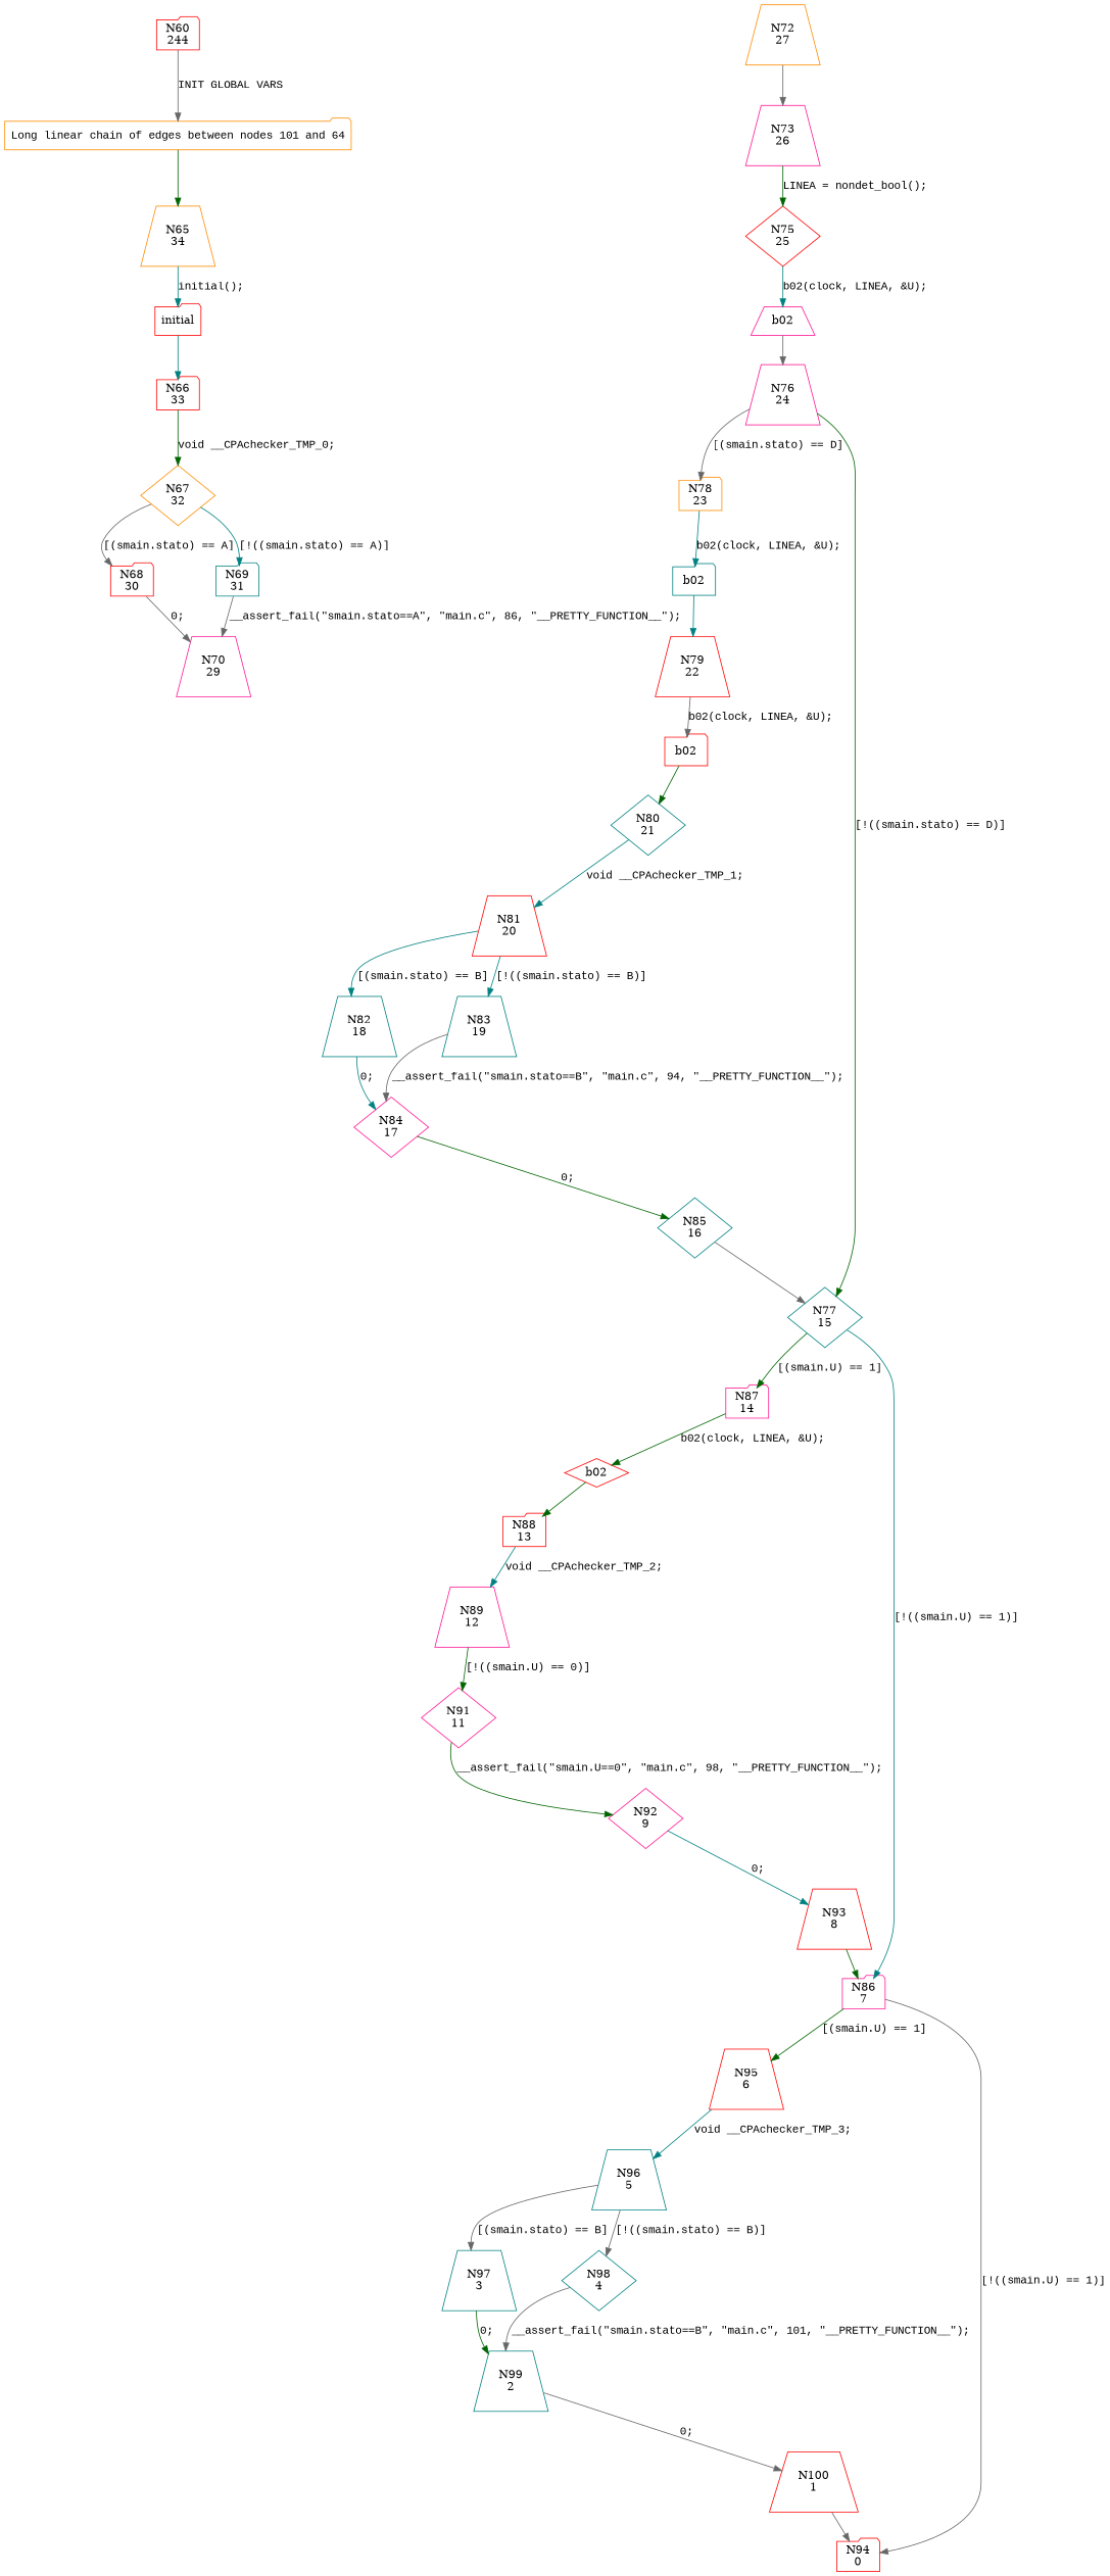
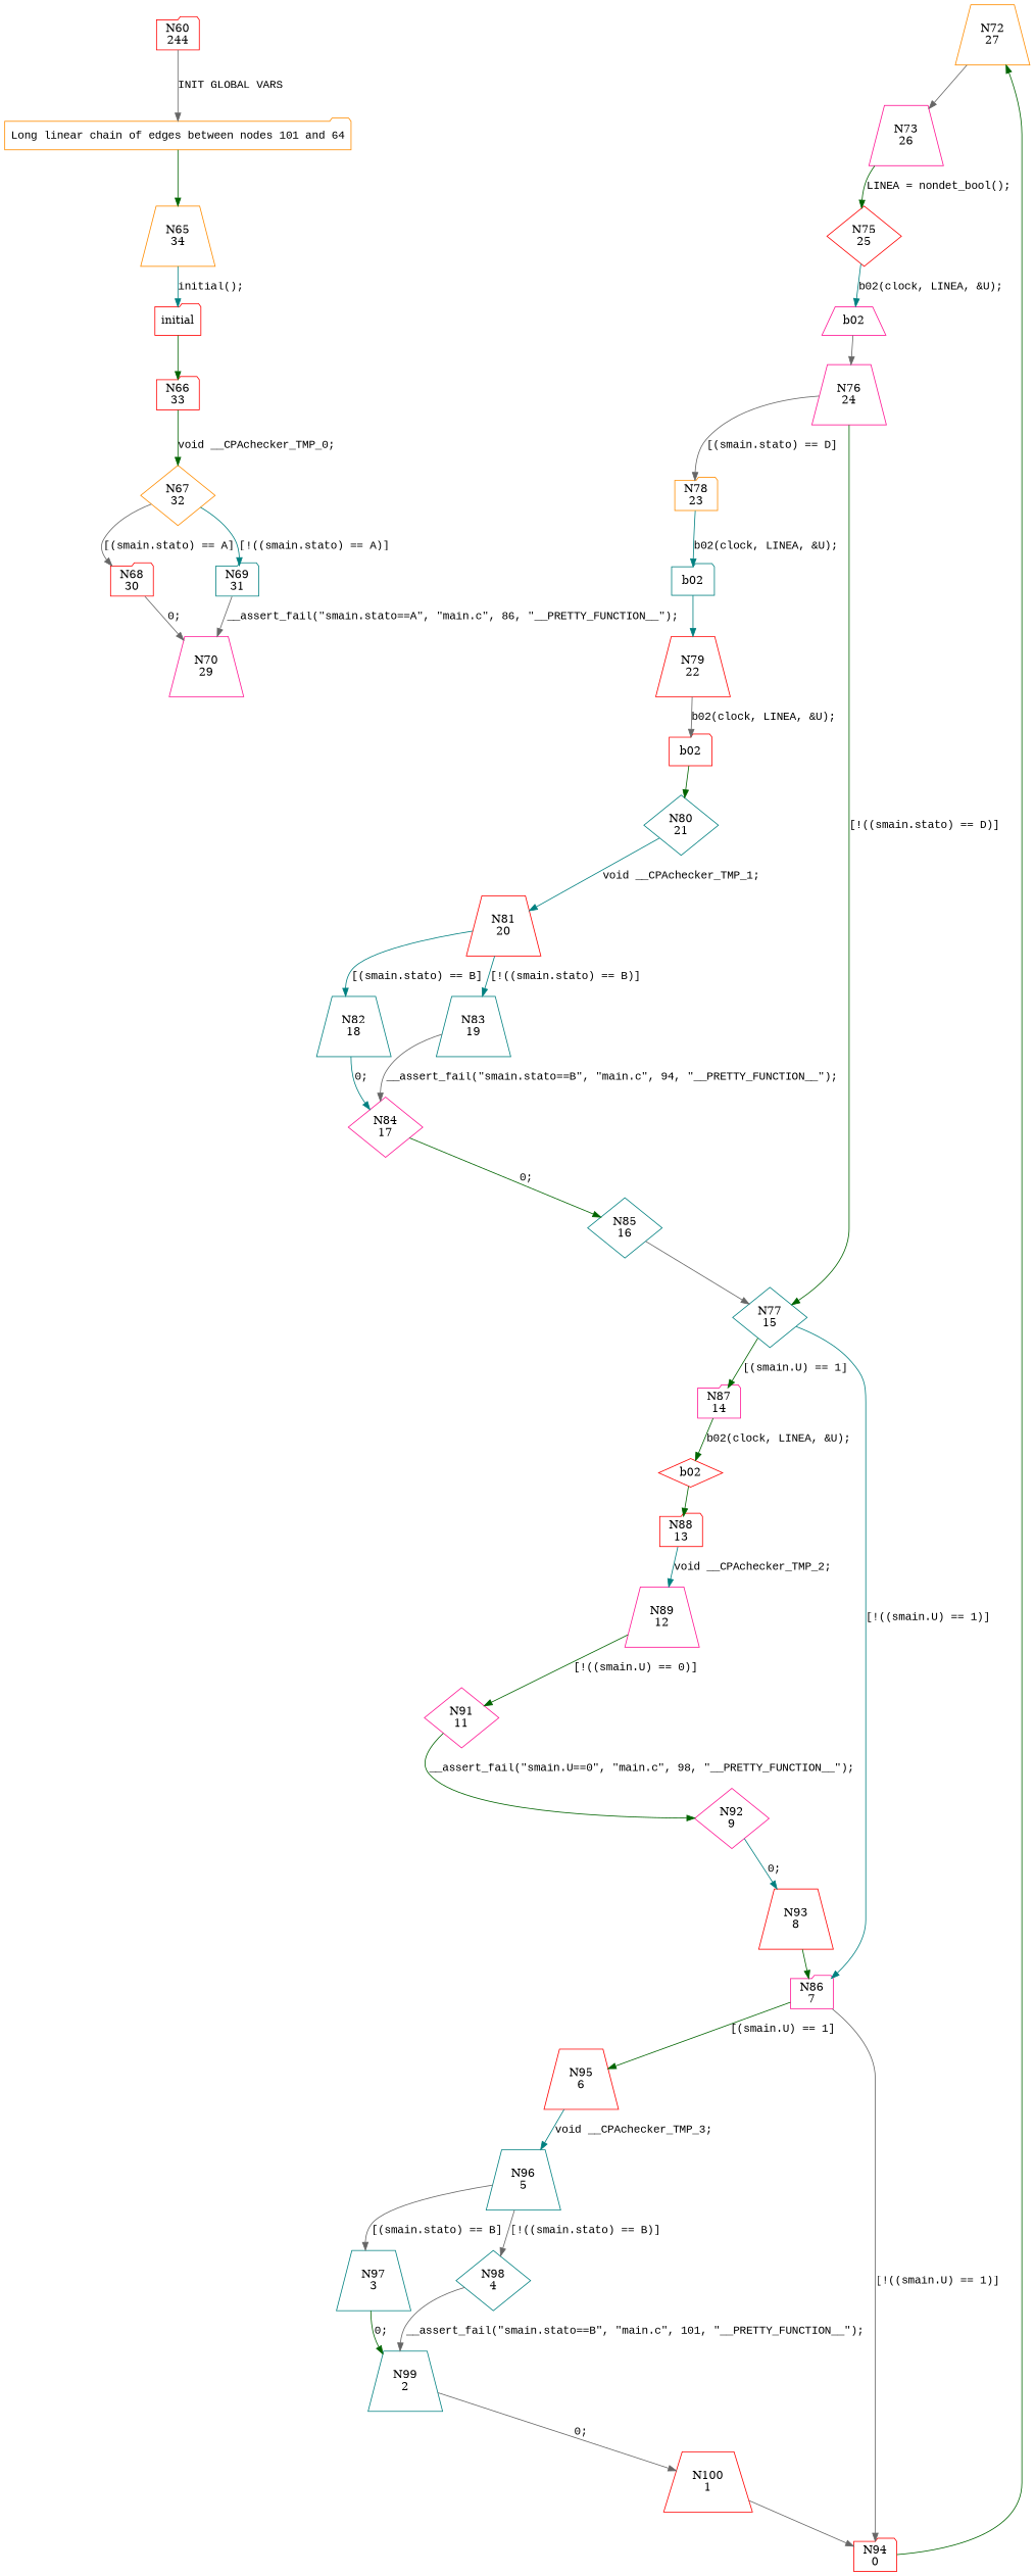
  digraph {
    node [color=red shape=trapezium]
    edge [color=gray40 fontname="Courier New"]
    n1 [label="N60\n244" shape=folder]
    n2 [color=darkorange fillcolor=white fontname="Courier New" label="Long linear chain of edges between nodes 101 and 64" penwidth=1 shape=folder style="filled,bold"]
    n3 [color=darkorange label="N65\n34"]
    n4 [label=initial shape=folder]
    n5 [label="N66\n33" shape=folder]
    n6 [color=darkorange label="N67\n32" shape=diamond]
    n7 [label="N68\n30" shape=folder]
    n8 [color=teal label="N69\n31" shape=folder]
    n9 [color=deeppink label="N70\n29"]
    n10 [color=darkorange label="N72\n27"]
    n11 [color=deeppink label="N73\n26"]
    n12 [label="N75\n25" shape=diamond]
    n13 [color=deeppink label=b02]
    n14 [color=deeppink label="N76\n24"]
    n15 [color=darkorange label="N78\n23" shape=folder]
    n16 [color=teal label="N77\n15" shape=diamond]
    n17 [color=teal label=b02 shape=folder]
    n18 [color=deeppink label="N87\n14" shape=folder]
    n19 [color=deeppink label="N86\n7" shape=folder]
    n20 [label="N79\n22"]
    n21 [label=b02 shape=diamond]
    n22 [label="N95\n6"]
    n23 [label="N94\n0" shape=folder]
    n24 [label="N88\n13" shape=folder]
    n25 [color=teal label="N96\n5"]
    n26 [color=teal label="N97\n3"]
    n27 [color=teal label="N98\n4" shape=diamond]
    n28 [color=teal label="N99\n2"]
    n29 [label="N100\n1"]
    n30 [color=deeppink label="N89\n12"]
    n31 [color=deeppink label="N91\n11" shape=diamond]
    n32 [color=deeppink label="N92\n9" shape=diamond]
    n33 [label="N93\n8"]
    n34 [label=b02 shape=folder]
    n35 [color=teal label="N80\n21" shape=diamond]
    n36 [label="N81\n20"]
    n37 [color=teal label="N82\n18"]
    n38 [color=teal label="N83\n19"]
    n39 [color=deeppink label="N84\n17" shape=diamond]
    n40 [color=teal label="N85\n16" shape=diamond]
    n1 -> n2 [label="INIT GLOBAL VARS"]
    n2 -> n3 [color=darkgreen fontname=""]
    n3 -> n4 [color=teal label="initial();"]
-   n4 -> n5 [color=teal]
+   n4 -> n5 [color=darkgreen]
    n5 -> n6 [color=darkgreen label="void __CPAchecker_TMP_0;"]
    n6 -> n7 [label="[(smain.stato) == A]"]
    n6 -> n8 [color=teal label="[!((smain.stato) == A)]"]
    n7 -> n9 [label="0;"]
    n8 -> n9 [label="__assert_fail(\"smain.stato==A\", \"main.c\", 86, \"__PRETTY_FUNCTION__\");"]
    n10 -> n11
    n11 -> n12 [color=darkgreen label="LINEA = nondet_bool();"]
    n12 -> n13 [color=teal label="b02(clock, LINEA, &U);"]
    n13 -> n14
    n14 -> n15 [label="[(smain.stato) == D]"]
    n14 -> n16 [color=darkgreen label="[!((smain.stato) == D)]"]
    n15 -> n17 [color=teal label="b02(clock, LINEA, &U);"]
    n16 -> n18 [color=darkgreen label="[(smain.U) == 1]"]
    n16 -> n19 [color=teal label="[!((smain.U) == 1)]"]
    n17 -> n20 [color=teal]
    n18 -> n21 [color=darkgreen label="b02(clock, LINEA, &U);"]
    n19 -> n22 [color=darkgreen label="[(smain.U) == 1]"]
    n19 -> n23 [label="[!((smain.U) == 1)]"]
    n20 -> n34 [label="b02(clock, LINEA, &U);"]
    n21 -> n24 [color=darkgreen]
    n22 -> n25 [color=teal label="void __CPAchecker_TMP_3;"]
+   n23 -> n10 [color=darkgreen]
    n24 -> n30 [color=teal label="void __CPAchecker_TMP_2;"]
    n25 -> n26 [label="[(smain.stato) == B]"]
    n25 -> n27 [label="[!((smain.stato) == B)]"]
    n26 -> n28 [color=darkgreen label="0;"]
    n27 -> n28 [label="__assert_fail(\"smain.stato==B\", \"main.c\", 101, \"__PRETTY_FUNCTION__\");"]
    n28 -> n29 [label="0;"]
    n29 -> n23
    n30 -> n31 [color=darkgreen label="[!((smain.U) == 0)]"]
    n31 -> n32 [color=darkgreen label="__assert_fail(\"smain.U==0\", \"main.c\", 98, \"__PRETTY_FUNCTION__\");"]
    n32 -> n33 [color=teal label="0;"]
    n33 -> n19 [color=darkgreen]
    n34 -> n35 [color=darkgreen]
    n35 -> n36 [color=teal label="void __CPAchecker_TMP_1;"]
    n36 -> n37 [color=teal label="[(smain.stato) == B]"]
    n36 -> n38 [color=teal label="[!((smain.stato) == B)]"]
    n37 -> n39 [color=teal label="0;"]
    n38 -> n39 [label="__assert_fail(\"smain.stato==B\", \"main.c\", 94, \"__PRETTY_FUNCTION__\");"]
    n39 -> n40 [color=darkgreen label="0;"]
    n40 -> n16
  }
